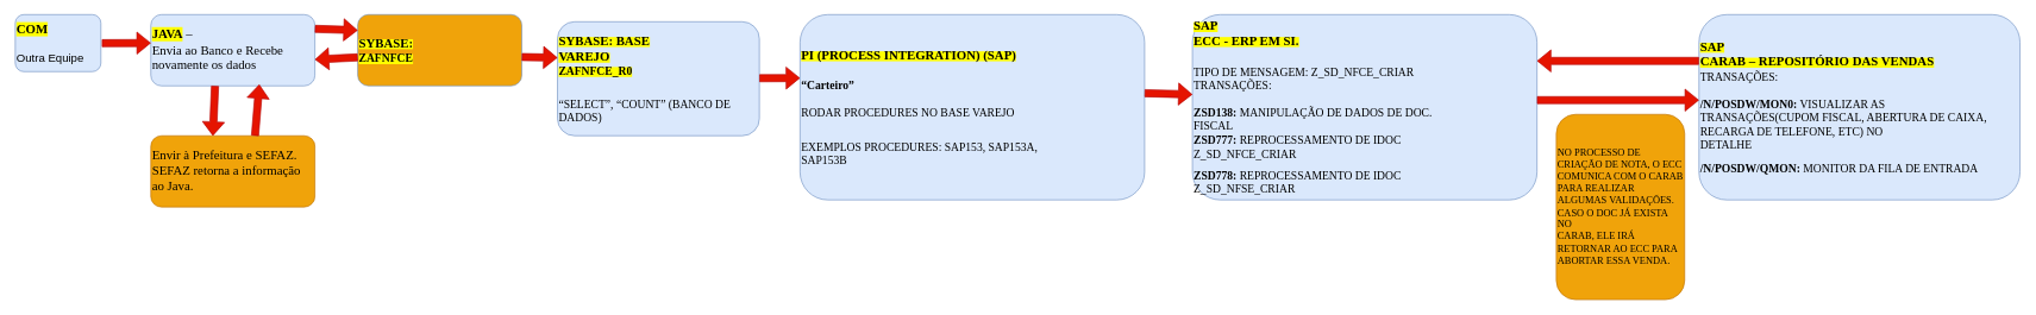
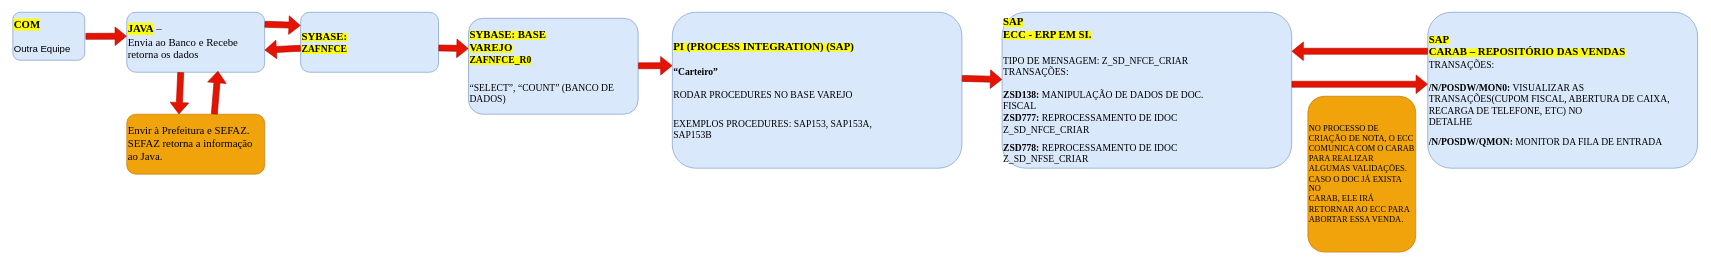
  <mxCell id="0" />
  <mxCell id="1" parent="0" />
  <mxCell id="2" value="&lt;font style=&quot;font-size: 18px;&quot;&gt;&lt;span style=&quot;font-family: Aptos; font-weight: 700; background-color: rgb(255, 255, 0);&quot;&gt;COM&lt;/span&gt;&lt;br&gt;&lt;/font&gt;&lt;div&gt;&lt;font size=&quot;3&quot;&gt;&lt;br&gt;&lt;/font&gt;&lt;div&gt;&lt;font size=&quot;3&quot;&gt;Outra Equipe&lt;/font&gt;&lt;/div&gt;&lt;/div&gt;" style="rounded=1;whiteSpace=wrap;html=1;fillColor=#dae8fc;strokeColor=#6c8ebf;align=left;" vertex="1" parent="1"><mxGeometry x="20" width="120" height="80" as="geometry" y="20" /></mxCell>
- <mxCell id="3" value="&lt;p style=&quot;language:pt-BR;margin-top:0pt;margin-bottom:0pt;margin-left:0in;&lt;br/&gt;text-align:left;direction:ltr;unicode-bidi:embed;mso-line-break-override:none;&lt;br/&gt;word-break:normal;punctuation-wrap:hanging&quot;&gt;&lt;font style=&quot;font-size: 18px;&quot;&gt;&lt;span style=&quot;font-family: Aptos; background: yellow; font-weight: bold;&quot;&gt;JAVA&lt;/span&gt;&lt;span style=&quot;font-family: Aptos;&quot;&gt; –&lt;br&gt;Envia ao Banco e Recebe novamente os dados&lt;/span&gt;&lt;/font&gt;&lt;/p&gt;" style="rounded=1;whiteSpace=wrap;html=1;fillColor=#dae8fc;strokeColor=#6c8ebf;align=left;" vertex="1" parent="1"><mxGeometry x="210" width="230" height="100" as="geometry" y="20" /></mxCell>
+ <mxCell id="3" value="&lt;p style=&quot;language:pt-BR;margin-top:0pt;margin-bottom:0pt;margin-left:0in;&lt;br/&gt;text-align:left;direction:ltr;unicode-bidi:embed;mso-line-break-override:none;&lt;br/&gt;word-break:normal;punctuation-wrap:hanging&quot;&gt;&lt;font style=&quot;font-size: 18px;&quot;&gt;&lt;span style=&quot;font-family: Aptos; background: yellow; font-weight: bold;&quot;&gt;JAVA&lt;/span&gt;&lt;span style=&quot;font-family: Aptos;&quot;&gt; –&lt;br&gt;Envia ao Banco e Recebe retorna os dados&lt;/span&gt;&lt;/font&gt;&lt;/p&gt;" style="rounded=1;whiteSpace=wrap;html=1;fillColor=#dae8fc;strokeColor=#6c8ebf;align=left;" vertex="1" parent="1"><mxGeometry x="210" width="230" height="100" as="geometry" y="20" /></mxCell>
  <mxCell id="4" value="&lt;p style=&quot;language:pt-BR;margin-top:0pt;margin-bottom:0pt;margin-left:0in;&lt;br/&gt;text-align:left;direction:ltr;unicode-bidi:embed;mso-line-break-override:none;&lt;br/&gt;word-break:normal;punctuation-wrap:hanging&quot;&gt;&lt;font face=&quot;Aptos&quot; style=&quot;font-size: 18px;&quot;&gt;Envir à Prefeitura e SEFAZ. SEFAZ retorna a informação ao Java.&lt;/font&gt;&lt;/p&gt;" style="rounded=1;whiteSpace=wrap;html=1;fillColor=#f0a30a;strokeColor=#BD7000;align=left;fontColor=#000000;verticalAlign=middle;fontFamily=Helvetica;fontSize=12;" vertex="1" parent="1"><mxGeometry x="210" y="190" width="230" height="100" as="geometry" /></mxCell>
  <mxCell id="5" value="" style="shape=flexArrow;endArrow=classic;html=1;rounded=1;entryX=-0.002;entryY=0.487;entryDx=0;entryDy=0;entryPerimeter=0;fillColor=#e51400;strokeColor=#B20000;" edge="1" parent="1"><mxGeometry width="50" height="50" relative="1" as="geometry"><mxPoint x="141.38" y="60.15" as="sourcePoint" /><mxPoint x="210" y="59.85" as="targetPoint" /></mxGeometry></mxCell>
  <mxCell id="6" value="" style="shape=flexArrow;endArrow=classic;html=1;rounded=1;fillColor=#e51400;strokeColor=#B20000;" edge="1" parent="1"><mxGeometry width="50" height="50" relative="1" as="geometry"><mxPoint x="300" y="120" as="sourcePoint" /><mxPoint x="297" y="190" as="targetPoint" /></mxGeometry></mxCell>
  <mxCell id="7" value="" style="shape=flexArrow;endArrow=classic;html=1;rounded=1;entryX=0.661;entryY=0.98;entryDx=0;entryDy=0;entryPerimeter=0;exitX=0.635;exitY=0;exitDx=0;exitDy=0;exitPerimeter=0;fillColor=#e51400;strokeColor=#B20000;" edge="1" parent="1" source="4" target="3"><mxGeometry width="50" height="50" relative="1" as="geometry"><mxPoint x="390" y="190" as="sourcePoint" /><mxPoint x="457" y="120" as="targetPoint" /></mxGeometry></mxCell>
- <mxCell id="8" value="&lt;p style=&quot;language:pt-BR;margin-top:0pt;margin-bottom:0pt;margin-left:0in;&lt;br/&gt;text-align:left;direction:ltr;unicode-bidi:embed;mso-line-break-override:none;&lt;br/&gt;word-break:normal;punctuation-wrap:hanging&quot;&gt;&lt;span style=&quot;font-family: Aptos; background: yellow; font-weight: bold;&quot;&gt;&lt;font style=&quot;font-size: 18px;&quot;&gt;SYBASE:&lt;/font&gt;&lt;/span&gt;&lt;/p&gt;&lt;p style=&quot;language:pt-BR;margin-top:0pt;margin-bottom:0pt;margin-left:0in;&lt;br/&gt;text-align:left;direction:ltr;unicode-bidi:embed;mso-line-break-override:none;&lt;br/&gt;word-break:normal;punctuation-wrap:hanging&quot;&gt;&lt;span style=&quot;font-family: Aptos; background: yellow; font-weight: bold;&quot;&gt;&lt;font size=&quot;3&quot;&gt;ZAFNFCE&lt;/font&gt;&lt;/span&gt;&lt;/p&gt;" style="rounded=1;whiteSpace=wrap;html=1;fillColor=#f0a30a;strokeColor=#6c8ebf;align=left;" vertex="1" parent="1"><mxGeometry x="500" width="230" height="100" as="geometry" y="20" /></mxCell>
+ <mxCell id="8" value="&lt;p style=&quot;language:pt-BR;margin-top:0pt;margin-bottom:0pt;margin-left:0in;&lt;br/&gt;text-align:left;direction:ltr;unicode-bidi:embed;mso-line-break-override:none;&lt;br/&gt;word-break:normal;punctuation-wrap:hanging&quot;&gt;&lt;span style=&quot;font-family: Aptos; background: yellow; font-weight: bold;&quot;&gt;&lt;font style=&quot;font-size: 18px;&quot;&gt;SYBASE:&lt;/font&gt;&lt;/span&gt;&lt;/p&gt;&lt;p style=&quot;language:pt-BR;margin-top:0pt;margin-bottom:0pt;margin-left:0in;&lt;br/&gt;text-align:left;direction:ltr;unicode-bidi:embed;mso-line-break-override:none;&lt;br/&gt;word-break:normal;punctuation-wrap:hanging&quot;&gt;&lt;span style=&quot;font-family: Aptos; background: yellow; font-weight: bold;&quot;&gt;&lt;font size=&quot;3&quot;&gt;ZAFNFCE&lt;/font&gt;&lt;/span&gt;&lt;/p&gt;" style="rounded=1;whiteSpace=wrap;html=1;fillColor=#dae8fc;strokeColor=#6c8ebf;align=left;" vertex="1" parent="1"><mxGeometry x="500" width="230" height="100" as="geometry" y="20" /></mxCell>
  <mxCell id="9" value="" style="shape=flexArrow;endArrow=classic;html=1;rounded=1;entryX=0;entryY=0.32;entryDx=0;entryDy=0;entryPerimeter=0;fillColor=#e51400;strokeColor=#B20000;" edge="1" parent="1"><mxGeometry width="50" height="50" relative="1" as="geometry"><mxPoint x="440" y="40" as="sourcePoint" /><mxPoint x="500" y="42" as="targetPoint" /></mxGeometry></mxCell>
  <mxCell id="10" value="" style="shape=flexArrow;endArrow=classic;html=1;rounded=1;entryX=1;entryY=0.63;entryDx=0;entryDy=0;entryPerimeter=0;fillColor=#e51400;strokeColor=#B20000;" edge="1" parent="1" target="3"><mxGeometry width="50" height="50" relative="1" as="geometry"><mxPoint x="500" y="80" as="sourcePoint" /><mxPoint x="450" y="120" as="targetPoint" /></mxGeometry></mxCell>
  <mxCell id="11" value="&lt;p style=&quot;language:pt-BR;margin-top:0pt;margin-bottom:0pt;margin-left:0in;&lt;br/&gt;text-align:left;direction:ltr;unicode-bidi:embed;mso-line-break-override:none;&lt;br/&gt;word-break:normal;punctuation-wrap:hanging&quot;&gt;&lt;span style=&quot;font-family: Aptos; background: yellow; font-weight: bold;&quot;&gt;&lt;font style=&quot;font-size: 18px;&quot;&gt;SYBASE: BASE&lt;br&gt;VAREJO&lt;/font&gt;&lt;/span&gt;&lt;/p&gt;&lt;p style=&quot;language:pt-BR;margin-top:0pt;margin-bottom:0pt;margin-left:0in;&lt;br/&gt;text-align:left;direction:ltr;unicode-bidi:embed;mso-line-break-override:none;&lt;br/&gt;word-break:normal;punctuation-wrap:hanging&quot;&gt;&lt;span style=&quot;font-family: Aptos; background: yellow; font-weight: bold;&quot;&gt;&lt;font size=&quot;3&quot;&gt;ZAFNFCE_R0&lt;/font&gt;&lt;/span&gt;&lt;/p&gt;&lt;p style=&quot;language:pt-BR;margin-top:0pt;margin-bottom:0pt;margin-left:0in;&lt;br/&gt;text-align:left;direction:ltr;unicode-bidi:embed;mso-line-break-override:none;&lt;br/&gt;word-break:normal;punctuation-wrap:hanging&quot;&gt;&lt;/p&gt;&lt;p style=&quot;language:pt-BR;margin-top:0pt;margin-bottom:0pt;margin-left:0in;&lt;br/&gt;text-align:left;direction:ltr;unicode-bidi:embed;mso-line-break-override:none;&lt;br/&gt;word-break:normal;punctuation-wrap:hanging&quot;&gt;&lt;br&gt;&lt;/p&gt;&lt;p style=&quot;language:pt-BR;margin-top:0pt;margin-bottom:0pt;margin-left:0in;&lt;br/&gt;text-align:left;direction:ltr;unicode-bidi:embed;mso-line-break-override:none;&lt;br/&gt;word-break:normal;punctuation-wrap:hanging&quot;&gt;&lt;/p&gt;&lt;p&gt;&lt;/p&gt;&lt;p style=&quot;language:pt-BR;margin-top:0pt;margin-bottom:0pt;margin-left:0in;&lt;br/&gt;text-align:left;direction:ltr;unicode-bidi:embed;mso-line-break-override:none;&lt;br/&gt;word-break:normal;punctuation-wrap:hanging&quot;&gt;&lt;span style=&quot;font-family: Aptos;&quot;&gt;&lt;font size=&quot;3&quot; style=&quot;&quot;&gt;“SELECT”, “COUNT” (BANCO DE DADOS)&lt;/font&gt;&lt;/span&gt;&lt;/p&gt;" style="rounded=1;whiteSpace=wrap;html=1;fillColor=#dae8fc;strokeColor=#6c8ebf;align=left;" vertex="1" parent="1"><mxGeometry x="780" y="30" width="283" height="160" as="geometry" /></mxCell>
  <mxCell id="12" value="&lt;p style=&quot;language:pt-BR;margin-top:0pt;margin-bottom:0pt;margin-left:0in;&lt;br/&gt;text-align:left;direction:ltr;unicode-bidi:embed;mso-line-break-override:none;&lt;br/&gt;word-break:normal;punctuation-wrap:hanging&quot;&gt;&lt;span style=&quot;font-family: Aptos; background: yellow; font-weight: bold;&quot;&gt;&lt;font style=&quot;font-size: 18px;&quot;&gt;PI (PROCESS INTEGRATION) (SAP)&lt;/font&gt;&lt;/span&gt;&lt;/p&gt;&lt;p style=&quot;language:pt-BR;margin-top:0pt;margin-bottom:0pt;margin-left:0in;&lt;br/&gt;text-align:left;direction:ltr;unicode-bidi:embed;mso-line-break-override:none;&lt;br/&gt;word-break:normal;punctuation-wrap:hanging&quot;&gt;&lt;span style=&quot;font-family: Aptos; background: yellow; font-weight: bold;&quot;&gt;&lt;font style=&quot;font-size: 18px;&quot;&gt;&lt;br&gt;&lt;/font&gt;&lt;/span&gt;&lt;/p&gt;&lt;p style=&quot;language:pt-BR;margin-top:0pt;margin-bottom:0pt;margin-left:0in;&lt;br/&gt;text-align:left;direction:ltr;unicode-bidi:embed;mso-line-break-override:none;&lt;br/&gt;word-break:normal;punctuation-wrap:hanging&quot;&gt;&lt;/p&gt;&lt;p style=&quot;language:pt-BR;margin-top:0pt;margin-bottom:0pt;margin-left:0in;&lt;br/&gt;text-align:left;direction:ltr;unicode-bidi:embed;mso-line-break-override:none;&lt;br/&gt;word-break:normal;punctuation-wrap:hanging&quot;&gt;&lt;span style=&quot;font-family: Aptos; font-weight: bold;&quot;&gt;&lt;font size=&quot;3&quot;&gt;“Carteiro”&lt;/font&gt;&lt;/span&gt;&lt;/p&gt;&lt;p style=&quot;language:pt-BR;margin-top:0pt;margin-bottom:0pt;margin-left:0in;&lt;br/&gt;text-align:left;direction:ltr;unicode-bidi:embed;mso-line-break-override:none;&lt;br/&gt;word-break:normal;punctuation-wrap:hanging&quot;&gt;&lt;span style=&quot;font-family: Aptos; font-weight: bold;&quot;&gt;&lt;font size=&quot;3&quot;&gt;&lt;br&gt;&lt;/font&gt;&lt;/span&gt;&lt;/p&gt;&lt;p style=&quot;language:pt-BR;margin-top:0pt;margin-bottom:0pt;margin-left:0in;&lt;br/&gt;text-align:left;direction:ltr;unicode-bidi:embed;mso-line-break-override:none;&lt;br/&gt;word-break:normal;punctuation-wrap:hanging&quot;&gt;&lt;/p&gt;&lt;p style=&quot;language:pt-BR;margin-top:0pt;margin-bottom:0pt;margin-left:0in;&lt;br/&gt;text-align:left;direction:ltr;unicode-bidi:embed;mso-line-break-override:none;&lt;br/&gt;word-break:normal;punctuation-wrap:hanging&quot;&gt;&lt;span style=&quot;font-family: Aptos;&quot;&gt;&lt;font size=&quot;3&quot;&gt;RODAR PROCEDURES NO BASE VAREJO&lt;/font&gt;&lt;/span&gt;&lt;/p&gt;&lt;p style=&quot;language:pt-BR;margin-top:0pt;margin-bottom:0pt;margin-left:0in;&lt;br/&gt;text-align:left;direction:ltr;unicode-bidi:embed;mso-line-break-override:none;&lt;br/&gt;word-break:normal;punctuation-wrap:hanging&quot;&gt;&lt;/p&gt;&lt;p style=&quot;language:pt-BR;margin-top:0pt;margin-bottom:0pt;margin-left:0in;&lt;br/&gt;text-align:left;direction:ltr;unicode-bidi:embed;mso-line-break-override:none;&lt;br/&gt;word-break:normal;punctuation-wrap:hanging&quot;&gt;&lt;br&gt;&lt;br&gt;&lt;/p&gt;&lt;p style=&quot;language:pt-BR;margin-top:0pt;margin-bottom:0pt;margin-left:0in;&lt;br/&gt;text-align:left;direction:ltr;unicode-bidi:embed;mso-line-break-override:none;&lt;br/&gt;word-break:normal;punctuation-wrap:hanging&quot;&gt;&lt;span style=&quot;font-family: Aptos;&quot;&gt;&lt;font size=&quot;3&quot;&gt;EXEMPLOS PROCEDURES: SAP153, SAP153A,&lt;br&gt;SAP153B&lt;/font&gt;&lt;/span&gt;&lt;/p&gt;" style="rounded=1;whiteSpace=wrap;html=1;fillColor=#dae8fc;strokeColor=#6c8ebf;align=left;" vertex="1" parent="1"><mxGeometry x="1120" width="483" height="260" as="geometry" y="20" /></mxCell>
  <mxCell id="13" value="" style="shape=flexArrow;endArrow=classic;html=1;rounded=1;entryX=0;entryY=0.316;entryDx=0;entryDy=0;entryPerimeter=0;fillColor=#e51400;strokeColor=#B20000;" edge="1" parent="1" target="11"><mxGeometry width="50" height="50" relative="1" as="geometry"><mxPoint x="730" y="79.5" as="sourcePoint" /><mxPoint x="773" y="80.5" as="targetPoint" /></mxGeometry></mxCell>
  <mxCell id="14" value="" style="shape=flexArrow;endArrow=classic;html=1;rounded=1;fillColor=#e51400;strokeColor=#B20000;" edge="1" parent="1"><mxGeometry width="50" height="50" relative="1" as="geometry"><mxPoint x="1063" y="109.25" as="sourcePoint" /><mxPoint x="1120" y="109" as="targetPoint" /></mxGeometry></mxCell>
  <mxCell id="15" value="&lt;p style=&quot;language:pt-BR;margin-top:0pt;margin-bottom:0pt;margin-left:0in;&lt;br/&gt;text-align:left;direction:ltr;unicode-bidi:embed;mso-line-break-override:none;&lt;br/&gt;word-break:normal;punctuation-wrap:hanging&quot;&gt;&lt;span style=&quot;font-family: Aptos; background: yellow; font-weight: bold;&quot;&gt;&lt;font style=&quot;font-size: 18px;&quot;&gt;SAP&lt;br&gt;ECC - ERP EM SI.&lt;/font&gt;&lt;/span&gt;&lt;/p&gt;&lt;p style=&quot;language:pt-BR;margin-top:0pt;margin-bottom:0pt;margin-left:0in;&lt;br/&gt;text-align:left;direction:ltr;unicode-bidi:embed;mso-line-break-override:none;&lt;br/&gt;word-break:normal;punctuation-wrap:hanging&quot;&gt;&lt;span style=&quot;font-family: Aptos; background: yellow; font-weight: bold;&quot;&gt;&lt;font style=&quot;font-size: 18px;&quot;&gt;&lt;br&gt;&lt;/font&gt;&lt;/span&gt;&lt;/p&gt;&lt;p style=&quot;language:pt-BR;margin-top:0pt;margin-bottom:0pt;margin-left:0in;&lt;br/&gt;text-align:left;direction:ltr;unicode-bidi:embed;mso-line-break-override:none;&lt;br/&gt;word-break:normal;punctuation-wrap:hanging&quot;&gt;&lt;/p&gt;&lt;p style=&quot;language:pt-BR;margin-top:0pt;margin-bottom:0pt;margin-left:0in;&lt;br/&gt;text-align:left;direction:ltr;unicode-bidi:embed;mso-line-break-override:none;&lt;br/&gt;word-break:normal;punctuation-wrap:hanging&quot;&gt;&lt;span style=&quot;font-family: Aptos;&quot;&gt;&lt;font size=&quot;3&quot;&gt;TIPO DE MENSAGEM: Z_SD_NFCE_CRIAR&lt;/font&gt;&lt;/span&gt;&lt;/p&gt;&lt;p style=&quot;language:pt-BR;margin-top:0pt;margin-bottom:0pt;margin-left:0in;&lt;br/&gt;text-align:left;direction:ltr;unicode-bidi:embed;mso-line-break-override:none;&lt;br/&gt;word-break:normal;punctuation-wrap:hanging&quot;&gt;&lt;/p&gt;&lt;p style=&quot;language:pt-BR;margin-top:0pt;margin-bottom:0pt;margin-left:0in;&lt;br/&gt;text-align:left;direction:ltr;unicode-bidi:embed;mso-line-break-override:none;&lt;br/&gt;word-break:normal;punctuation-wrap:hanging&quot;&gt;&lt;span style=&quot;font-family: Aptos;&quot;&gt;&lt;font size=&quot;3&quot;&gt;TRANSAÇÕES:&lt;/font&gt;&lt;/span&gt;&lt;/p&gt;&lt;p style=&quot;language:pt-BR;margin-top:0pt;margin-bottom:0pt;margin-left:0in;&lt;br/&gt;text-align:left;direction:ltr;unicode-bidi:embed;mso-line-break-override:none;&lt;br/&gt;word-break:normal;punctuation-wrap:hanging&quot;&gt;&lt;span style=&quot;font-family: Aptos;&quot;&gt;&lt;font size=&quot;3&quot;&gt;&lt;br&gt;&lt;/font&gt;&lt;/span&gt;&lt;/p&gt;&lt;p style=&quot;language:pt-BR;margin-top:0pt;margin-bottom:0pt;margin-left:0in;&lt;br/&gt;text-align:left;direction:ltr;unicode-bidi:embed;mso-line-break-override:none;&lt;br/&gt;word-break:normal;punctuation-wrap:hanging&quot;&gt;&lt;/p&gt;&lt;p style=&quot;language:pt-BR;margin-top:0pt;margin-bottom:0pt;margin-left:0in;&lt;br/&gt;text-align:left;direction:ltr;unicode-bidi:embed;mso-line-break-override:none;&lt;br/&gt;word-break:normal;punctuation-wrap:hanging&quot;&gt;&lt;span style=&quot;font-family: Aptos;&quot;&gt;&lt;font size=&quot;3&quot;&gt;&lt;b&gt;ZSD138: &lt;/b&gt;MANIPULAÇÃO DE DADOS DE DOC.&lt;br&gt;FISCAL&lt;/font&gt;&lt;/span&gt;&lt;/p&gt;&lt;p style=&quot;language:pt-BR;margin-top:0pt;margin-bottom:0pt;margin-left:0in;&lt;br/&gt;text-align:left;direction:ltr;unicode-bidi:embed;mso-line-break-override:none;&lt;br/&gt;word-break:normal;punctuation-wrap:hanging&quot;&gt;&lt;span style=&quot;font-family: Aptos;&quot;&gt;&lt;font size=&quot;3&quot;&gt;&lt;b&gt;ZSD777: &lt;/b&gt;REPROCESSAMENTO DE IDOC&lt;br&gt;Z_SD_NFCE_CRIAR&lt;/font&gt;&lt;/span&gt;&lt;/p&gt;&lt;p style=&quot;language:pt-BR;margin-top:0pt;margin-bottom:0pt;margin-left:0in;&lt;br/&gt;text-align:left;direction:ltr;unicode-bidi:embed;mso-line-break-override:none;&lt;br/&gt;word-break:normal;punctuation-wrap:hanging&quot;&gt;&lt;/p&gt;&lt;p&gt;&lt;/p&gt;&lt;p style=&quot;language:pt-BR;margin-top:0pt;margin-bottom:0pt;margin-left:0in;&lt;br/&gt;text-align:left;direction:ltr;unicode-bidi:embed;mso-line-break-override:none;&lt;br/&gt;word-break:normal;punctuation-wrap:hanging&quot;&gt;&lt;span style=&quot;font-family: Aptos;&quot;&gt;&lt;font size=&quot;3&quot;&gt;&lt;b&gt;ZSD778: &lt;/b&gt;REPROCESSAMENTO DE IDOC&lt;br&gt;Z_SD_NFSE_CRIAR&lt;/font&gt;&lt;/span&gt;&lt;/p&gt;" style="rounded=1;whiteSpace=wrap;html=1;fillColor=#dae8fc;strokeColor=#6c8ebf;align=left;" vertex="1" parent="1"><mxGeometry x="1670" width="483" height="260" as="geometry" y="20" /></mxCell>
  <mxCell id="16" value="" style="shape=flexArrow;endArrow=classic;html=1;rounded=1;fillColor=#e51400;strokeColor=#B20000;" edge="1" parent="1"><mxGeometry width="50" height="50" relative="1" as="geometry"><mxPoint x="1603" y="130.25" as="sourcePoint" /><mxPoint x="1670" y="132" as="targetPoint" /></mxGeometry></mxCell>
  <mxCell id="17" value="&lt;p style=&quot;language:pt-BR;margin-top:0pt;margin-bottom:0pt;margin-left:0in;&lt;br/&gt;text-align:left;direction:ltr;unicode-bidi:embed;mso-line-break-override:none;&lt;br/&gt;word-break:normal;punctuation-wrap:hanging&quot;&gt;&lt;span style=&quot;font-family: Aptos; background: yellow; font-weight: bold;&quot;&gt;&lt;font style=&quot;font-size: 18px;&quot;&gt;SAP&lt;br&gt;CARAB – REPOSITÓRIO DAS VENDAS&lt;/font&gt;&lt;/span&gt;&lt;/p&gt;&lt;p style=&quot;language:pt-BR;margin-top:0pt;margin-bottom:0pt;margin-left:0in;&lt;br/&gt;text-align:left;direction:ltr;unicode-bidi:embed;mso-line-break-override:none;&lt;br/&gt;word-break:normal;punctuation-wrap:hanging&quot;&gt;&lt;/p&gt;&lt;p style=&quot;language:pt-BR;margin-top:0pt;margin-bottom:0pt;margin-left:0in;&lt;br/&gt;text-align:left;direction:ltr;unicode-bidi:embed;mso-line-break-override:none;&lt;br/&gt;word-break:normal;punctuation-wrap:hanging&quot;&gt;&lt;span style=&quot;font-family: Aptos;&quot;&gt;&lt;font size=&quot;3&quot;&gt;TRANSAÇÕES: &lt;/font&gt;&lt;/span&gt;&lt;/p&gt;&lt;p style=&quot;language:pt-BR;margin-top:0pt;margin-bottom:0pt;margin-left:0in;&lt;br/&gt;text-align:left;direction:ltr;unicode-bidi:embed;mso-line-break-override:none;&lt;br/&gt;word-break:normal;punctuation-wrap:hanging&quot;&gt;&lt;span style=&quot;font-family: Aptos;&quot;&gt;&lt;font size=&quot;3&quot;&gt;&lt;br&gt;&lt;/font&gt;&lt;/span&gt;&lt;/p&gt;&lt;p style=&quot;language:pt-BR;margin-top:0pt;margin-bottom:0pt;margin-left:0in;&lt;br/&gt;text-align:left;direction:ltr;unicode-bidi:embed;mso-line-break-override:none;&lt;br/&gt;word-break:normal;punctuation-wrap:hanging&quot;&gt;&lt;/p&gt;&lt;p style=&quot;language:pt-BR;margin-top:0pt;margin-bottom:0pt;margin-left:0in;&lt;br/&gt;text-align:left;direction:ltr;unicode-bidi:embed;mso-line-break-override:none;&lt;br/&gt;word-break:normal;punctuation-wrap:hanging&quot;&gt;&lt;span style=&quot;font-family: Aptos;&quot;&gt;&lt;font size=&quot;3&quot;&gt;&lt;b&gt;/N/POSDW/MON0:&lt;/b&gt; VISUALIZAR AS&lt;br&gt;TRANSAÇÕES(CUPOM FISCAL, ABERTURA DE CAIXA, RECARGA DE TELEFONE, ETC) NO&lt;br&gt;DETALHE&lt;/font&gt;&lt;/span&gt;&lt;/p&gt;&lt;p style=&quot;language:pt-BR;margin-top:0pt;margin-bottom:0pt;margin-left:0in;&lt;br/&gt;text-align:left;direction:ltr;unicode-bidi:embed;mso-line-break-override:none;&lt;br/&gt;word-break:normal;punctuation-wrap:hanging&quot;&gt;&lt;/p&gt;&lt;p style=&quot;language:pt-BR;margin-top:0pt;margin-bottom:0pt;margin-left:0in;&lt;br/&gt;text-align:left;direction:ltr;unicode-bidi:embed;mso-line-break-override:none;&lt;br/&gt;word-break:normal;punctuation-wrap:hanging&quot;&gt;&lt;br&gt;&lt;/p&gt;&lt;p style=&quot;language:pt-BR;margin-top:0pt;margin-bottom:0pt;margin-left:0in;&lt;br/&gt;text-align:left;direction:ltr;unicode-bidi:embed;mso-line-break-override:none;&lt;br/&gt;word-break:normal;punctuation-wrap:hanging&quot;&gt;&lt;span style=&quot;font-family: Aptos;&quot;&gt;&lt;font size=&quot;3&quot; style=&quot;&quot;&gt;&lt;b&gt;/N/POSDW/QMON:&lt;/b&gt; MONITOR DA FILA DE ENTRADA&lt;/font&gt;&lt;/span&gt;&lt;/p&gt;" style="rounded=1;whiteSpace=wrap;html=1;fillColor=#dae8fc;strokeColor=#6c8ebf;align=left;" vertex="1" parent="1"><mxGeometry x="2380" width="450" height="260" as="geometry" y="20" /></mxCell>
  <mxCell id="18" value="" style="shape=flexArrow;endArrow=classic;html=1;rounded=1;fillColor=#e51400;strokeColor=#B20000;" edge="1" parent="1"><mxGeometry width="50" height="50" relative="1" as="geometry"><mxPoint x="2153" y="140" as="sourcePoint" /><mxPoint x="2380" y="140" as="targetPoint" /></mxGeometry></mxCell>
  <mxCell id="19" value="&lt;p style=&quot;margin-top: 0pt; margin-bottom: 0pt; margin-left: 0in; direction: ltr; unicode-bidi: embed; word-break: normal;&quot;&gt;&lt;span style=&quot;font-family: Aptos; font-size: 14px;&quot;&gt;&lt;font style=&quot;font-size: 14px;&quot;&gt;NO PROCESSO DE CRIAÇÃO DE NOTA, O ECC&lt;br&gt;COMUNICA COM O CARAB PARA REALIZAR ALGUMAS VALIDAÇÕES. CASO O DOC JÁ EXISTA NO&lt;br&gt;CARAB, ELE IRÁ RETORNAR AO ECC PARA ABORTAR ESSA VENDA.&lt;/font&gt;&lt;/span&gt;&lt;/p&gt;" style="rounded=1;whiteSpace=wrap;html=1;fillColor=#f0a30a;strokeColor=#BD7000;fontColor=#000000;align=left;" vertex="1" parent="1"><mxGeometry x="2180" y="160" width="180" height="260" as="geometry" /></mxCell>
  <mxCell id="20" value="" style="shape=flexArrow;endArrow=classic;html=1;rounded=1;fillColor=#e51400;strokeColor=#B20000;exitX=0;exitY=0.25;exitDx=0;exitDy=0;entryX=1;entryY=0.25;entryDx=0;entryDy=0;" edge="1" parent="1" source="17" target="15"><mxGeometry width="50" height="50" relative="1" as="geometry"><mxPoint x="2323" y="10" as="sourcePoint" /><mxPoint x="2210" y="200" as="targetPoint" /></mxGeometry></mxCell>
